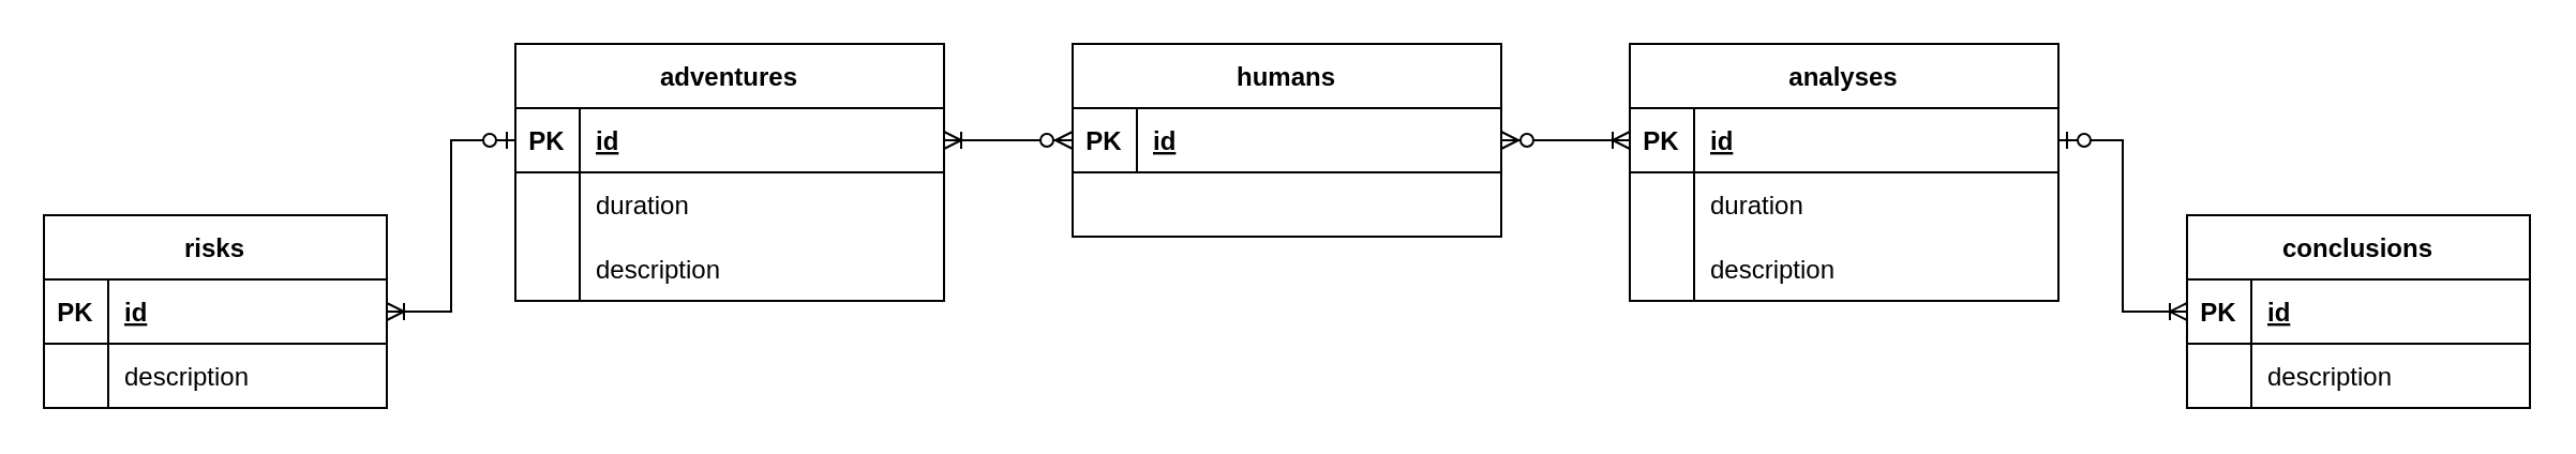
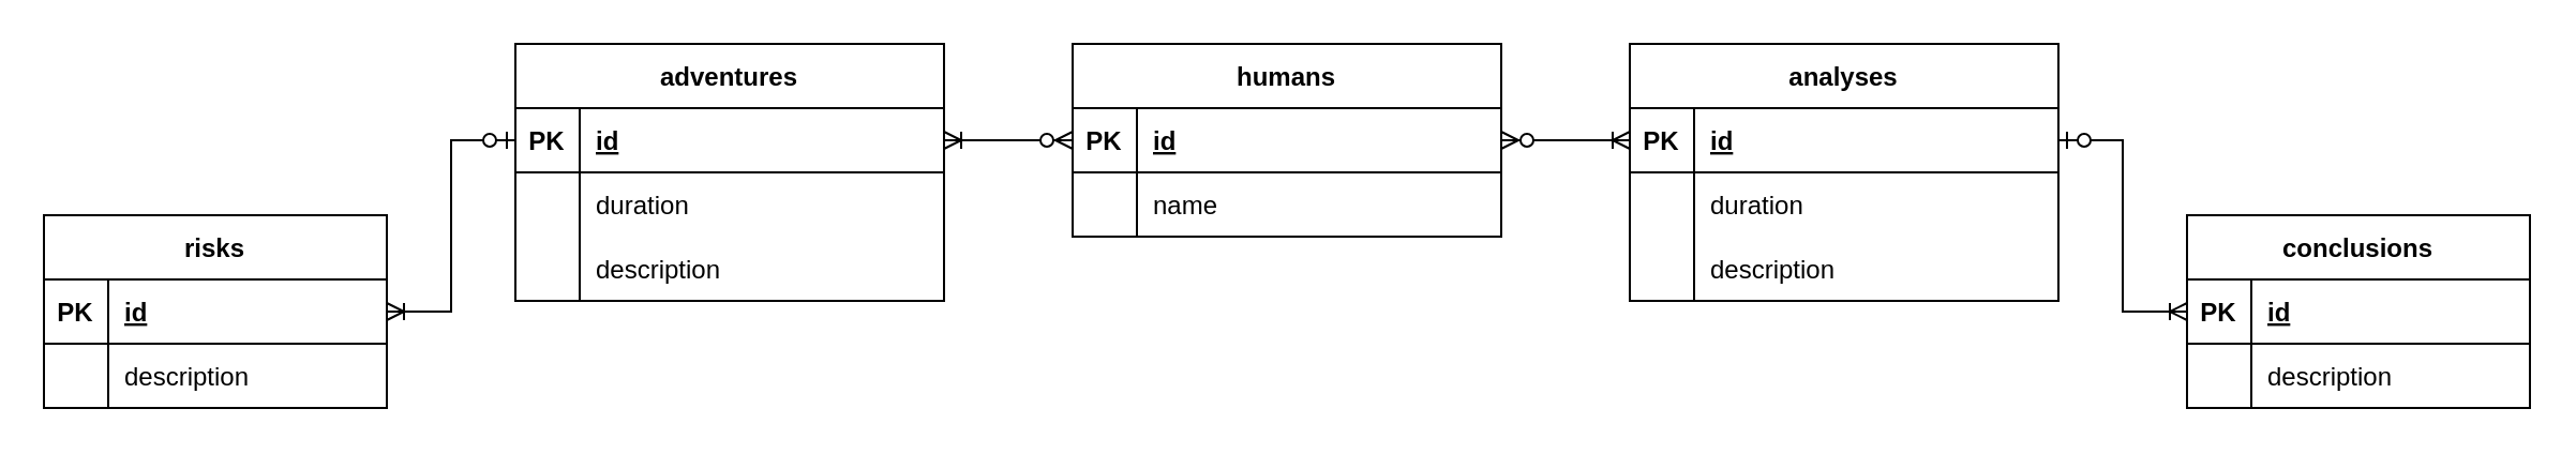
  <mxCell id="0" />
  <mxCell id="1" parent="0" />
  <mxCell id="2" value="adventures" style="shape=table;startSize=30;container=1;collapsible=1;childLayout=tableLayout;fixedRows=1;rowLines=0;fontStyle=1;align=center;resizeLast=1;" vertex="1" parent="1"><mxGeometry x="240" y="20" width="200" height="120" as="geometry" /></mxCell>
  <mxCell id="3" value="" style="shape=partialRectangle;collapsible=0;dropTarget=0;pointerEvents=0;fillColor=none;points=[[0,0.5],[1,0.5]];portConstraint=eastwest;top=0;left=0;right=0;bottom=1;" vertex="1" parent="2"><mxGeometry y="30" width="200" height="30" as="geometry" /></mxCell>
  <mxCell id="4" value="PK" style="shape=partialRectangle;overflow=hidden;connectable=0;fillColor=none;top=0;left=0;bottom=0;right=0;fontStyle=1;" vertex="1" parent="3"><mxGeometry width="30" height="30" as="geometry"><mxRectangle width="30" height="30" as="alternateBounds" /></mxGeometry></mxCell>
  <mxCell id="5" value="id" style="shape=partialRectangle;overflow=hidden;connectable=0;fillColor=none;top=0;left=0;bottom=0;right=0;align=left;spacingLeft=6;fontStyle=5;" vertex="1" parent="3"><mxGeometry x="30" width="170" height="30" as="geometry"><mxRectangle width="170" height="30" as="alternateBounds" /></mxGeometry></mxCell>
  <mxCell id="6" value="" style="shape=partialRectangle;collapsible=0;dropTarget=0;pointerEvents=0;fillColor=none;points=[[0,0.5],[1,0.5]];portConstraint=eastwest;top=0;left=0;right=0;bottom=0;" vertex="1" parent="2"><mxGeometry y="60" width="200" height="30" as="geometry" /></mxCell>
  <mxCell id="7" value="" style="shape=partialRectangle;overflow=hidden;connectable=0;fillColor=none;top=0;left=0;bottom=0;right=0;" vertex="1" parent="6"><mxGeometry width="30" height="30" as="geometry"><mxRectangle width="30" height="30" as="alternateBounds" /></mxGeometry></mxCell>
  <mxCell id="8" value="duration" style="shape=partialRectangle;overflow=hidden;connectable=0;fillColor=none;top=0;left=0;bottom=0;right=0;align=left;spacingLeft=6;" vertex="1" parent="6"><mxGeometry x="30" width="170" height="30" as="geometry"><mxRectangle width="170" height="30" as="alternateBounds" /></mxGeometry></mxCell>
  <mxCell id="9" value="" style="shape=tableRow;horizontal=0;startSize=0;swimlaneHead=0;swimlaneBody=0;fillColor=none;collapsible=0;dropTarget=0;points=[[0,0.5],[1,0.5]];portConstraint=eastwest;top=0;left=0;right=0;bottom=0;" vertex="1" parent="2"><mxGeometry y="90" width="200" height="30" as="geometry" /></mxCell>
  <mxCell id="10" value="" style="shape=partialRectangle;connectable=0;fillColor=none;top=0;left=0;bottom=0;right=0;fontStyle=0;overflow=hidden;" vertex="1" parent="9"><mxGeometry width="30" height="30" as="geometry"><mxRectangle width="30" height="30" as="alternateBounds" /></mxGeometry></mxCell>
  <mxCell id="11" value="description" style="shape=partialRectangle;connectable=0;fillColor=none;top=0;left=0;bottom=0;right=0;align=left;spacingLeft=6;fontStyle=0;overflow=hidden;" vertex="1" parent="9"><mxGeometry x="30" width="170" height="30" as="geometry"><mxRectangle width="170" height="30" as="alternateBounds" /></mxGeometry></mxCell>
  <mxCell id="12" value="risks" style="shape=table;startSize=30;container=1;collapsible=1;childLayout=tableLayout;fixedRows=1;rowLines=0;fontStyle=1;align=center;resizeLast=1;" vertex="1" parent="1"><mxGeometry y="100" width="160" height="90" as="geometry" x="20" /></mxCell>
  <mxCell id="13" value="" style="shape=partialRectangle;collapsible=0;dropTarget=0;pointerEvents=0;fillColor=none;points=[[0,0.5],[1,0.5]];portConstraint=eastwest;top=0;left=0;right=0;bottom=1;" vertex="1" parent="12"><mxGeometry y="30" width="160" height="30" as="geometry" /></mxCell>
  <mxCell id="14" value="PK" style="shape=partialRectangle;overflow=hidden;connectable=0;fillColor=none;top=0;left=0;bottom=0;right=0;fontStyle=1;" vertex="1" parent="13"><mxGeometry width="30" height="30" as="geometry"><mxRectangle width="30" height="30" as="alternateBounds" /></mxGeometry></mxCell>
  <mxCell id="15" value="id" style="shape=partialRectangle;overflow=hidden;connectable=0;fillColor=none;top=0;left=0;bottom=0;right=0;align=left;spacingLeft=6;fontStyle=5;" vertex="1" parent="13"><mxGeometry x="30" width="130" height="30" as="geometry"><mxRectangle width="130" height="30" as="alternateBounds" /></mxGeometry></mxCell>
  <mxCell id="16" value="" style="shape=tableRow;horizontal=0;startSize=0;swimlaneHead=0;swimlaneBody=0;fillColor=none;collapsible=0;dropTarget=0;points=[[0,0.5],[1,0.5]];portConstraint=eastwest;top=0;left=0;right=0;bottom=0;" vertex="1" parent="12"><mxGeometry y="60" width="160" height="30" as="geometry" /></mxCell>
  <mxCell id="17" value="" style="shape=partialRectangle;connectable=0;fillColor=none;top=0;left=0;bottom=0;right=0;fontStyle=0;overflow=hidden;" vertex="1" parent="16"><mxGeometry width="30" height="30" as="geometry"><mxRectangle width="30" height="30" as="alternateBounds" /></mxGeometry></mxCell>
  <mxCell id="18" value="description" style="shape=partialRectangle;connectable=0;fillColor=none;top=0;left=0;bottom=0;right=0;align=left;spacingLeft=6;fontStyle=0;overflow=hidden;" vertex="1" parent="16"><mxGeometry x="30" width="130" height="30" as="geometry"><mxRectangle width="130" height="30" as="alternateBounds" /></mxGeometry></mxCell>
  <mxCell id="19" value="humans" style="shape=table;startSize=30;container=1;collapsible=1;childLayout=tableLayout;fixedRows=1;rowLines=0;fontStyle=1;align=center;resizeLast=1;" vertex="1" parent="1"><mxGeometry x="500" y="20" width="200" height="90" as="geometry" /></mxCell>
  <mxCell id="20" value="" style="shape=partialRectangle;collapsible=0;dropTarget=0;pointerEvents=0;fillColor=none;points=[[0,0.5],[1,0.5]];portConstraint=eastwest;top=0;left=0;right=0;bottom=1;" vertex="1" parent="19"><mxGeometry y="30" width="200" height="30" as="geometry" /></mxCell>
  <mxCell id="21" value="PK" style="shape=partialRectangle;overflow=hidden;connectable=0;fillColor=none;top=0;left=0;bottom=0;right=0;fontStyle=1;" vertex="1" parent="20"><mxGeometry width="30" height="30" as="geometry"><mxRectangle width="30" height="30" as="alternateBounds" /></mxGeometry></mxCell>
  <mxCell id="22" value="id" style="shape=partialRectangle;overflow=hidden;connectable=0;fillColor=none;top=0;left=0;bottom=0;right=0;align=left;spacingLeft=6;fontStyle=5;" vertex="1" parent="20"><mxGeometry x="30" width="170" height="30" as="geometry"><mxRectangle width="170" height="30" as="alternateBounds" /></mxGeometry></mxCell>
  <mxCell id="23" value="" style="shape=partialRectangle;collapsible=0;dropTarget=0;pointerEvents=0;fillColor=none;points=[[0,0.5],[1,0.5]];portConstraint=eastwest;top=0;left=0;right=0;bottom=0;" vertex="1" parent="19"><mxGeometry y="60" width="200" height="30" as="geometry" /></mxCell>
  <mxCell id="24" value="" style="shape=partialRectangle;overflow=hidden;connectable=0;fillColor=none;top=0;left=0;bottom=0;right=0;" vertex="1" parent="23"><mxGeometry width="30" height="30" as="geometry"><mxRectangle width="30" height="30" as="alternateBounds" /></mxGeometry></mxCell>
+ <mxCell id="25" value="name" style="shape=partialRectangle;overflow=hidden;connectable=0;fillColor=none;top=0;left=0;bottom=0;right=0;align=left;spacingLeft=6;" vertex="1" parent="23"><mxGeometry x="30" width="170" height="30" as="geometry"><mxRectangle width="170" height="30" as="alternateBounds" /></mxGeometry></mxCell>
  <mxCell id="26" value="analyses" style="shape=table;startSize=30;container=1;collapsible=1;childLayout=tableLayout;fixedRows=1;rowLines=0;fontStyle=1;align=center;resizeLast=1;" vertex="1" parent="1"><mxGeometry x="760" y="20" width="200" height="120" as="geometry" /></mxCell>
  <mxCell id="27" value="" style="shape=partialRectangle;collapsible=0;dropTarget=0;pointerEvents=0;fillColor=none;points=[[0,0.5],[1,0.5]];portConstraint=eastwest;top=0;left=0;right=0;bottom=1;" vertex="1" parent="26"><mxGeometry y="30" width="200" height="30" as="geometry" /></mxCell>
  <mxCell id="28" value="PK" style="shape=partialRectangle;overflow=hidden;connectable=0;fillColor=none;top=0;left=0;bottom=0;right=0;fontStyle=1;" vertex="1" parent="27"><mxGeometry width="30" height="30" as="geometry"><mxRectangle width="30" height="30" as="alternateBounds" /></mxGeometry></mxCell>
  <mxCell id="29" value="id" style="shape=partialRectangle;overflow=hidden;connectable=0;fillColor=none;top=0;left=0;bottom=0;right=0;align=left;spacingLeft=6;fontStyle=5;" vertex="1" parent="27"><mxGeometry x="30" width="170" height="30" as="geometry"><mxRectangle width="170" height="30" as="alternateBounds" /></mxGeometry></mxCell>
  <mxCell id="30" value="" style="shape=partialRectangle;collapsible=0;dropTarget=0;pointerEvents=0;fillColor=none;points=[[0,0.5],[1,0.5]];portConstraint=eastwest;top=0;left=0;right=0;bottom=0;" vertex="1" parent="26"><mxGeometry y="60" width="200" height="30" as="geometry" /></mxCell>
  <mxCell id="31" value="" style="shape=partialRectangle;overflow=hidden;connectable=0;fillColor=none;top=0;left=0;bottom=0;right=0;" vertex="1" parent="30"><mxGeometry width="30" height="30" as="geometry"><mxRectangle width="30" height="30" as="alternateBounds" /></mxGeometry></mxCell>
  <mxCell id="32" value="duration" style="shape=partialRectangle;overflow=hidden;connectable=0;fillColor=none;top=0;left=0;bottom=0;right=0;align=left;spacingLeft=6;" vertex="1" parent="30"><mxGeometry x="30" width="170" height="30" as="geometry"><mxRectangle width="170" height="30" as="alternateBounds" /></mxGeometry></mxCell>
  <mxCell id="33" value="" style="shape=tableRow;horizontal=0;startSize=0;swimlaneHead=0;swimlaneBody=0;fillColor=none;collapsible=0;dropTarget=0;points=[[0,0.5],[1,0.5]];portConstraint=eastwest;top=0;left=0;right=0;bottom=0;" vertex="1" parent="26"><mxGeometry y="90" width="200" height="30" as="geometry" /></mxCell>
  <mxCell id="34" value="" style="shape=partialRectangle;connectable=0;fillColor=none;top=0;left=0;bottom=0;right=0;fontStyle=0;overflow=hidden;" vertex="1" parent="33"><mxGeometry width="30" height="30" as="geometry"><mxRectangle width="30" height="30" as="alternateBounds" /></mxGeometry></mxCell>
  <mxCell id="35" value="description" style="shape=partialRectangle;connectable=0;fillColor=none;top=0;left=0;bottom=0;right=0;align=left;spacingLeft=6;fontStyle=0;overflow=hidden;" vertex="1" parent="33"><mxGeometry x="30" width="170" height="30" as="geometry"><mxRectangle width="170" height="30" as="alternateBounds" /></mxGeometry></mxCell>
  <mxCell id="36" value="conclusions" style="shape=table;startSize=30;container=1;collapsible=1;childLayout=tableLayout;fixedRows=1;rowLines=0;fontStyle=1;align=center;resizeLast=1;" vertex="1" parent="1"><mxGeometry x="1020" y="100" width="160" height="90" as="geometry" /></mxCell>
  <mxCell id="37" value="" style="shape=partialRectangle;collapsible=0;dropTarget=0;pointerEvents=0;fillColor=none;points=[[0,0.5],[1,0.5]];portConstraint=eastwest;top=0;left=0;right=0;bottom=1;" vertex="1" parent="36"><mxGeometry y="30" width="160" height="30" as="geometry" /></mxCell>
  <mxCell id="38" value="PK" style="shape=partialRectangle;overflow=hidden;connectable=0;fillColor=none;top=0;left=0;bottom=0;right=0;fontStyle=1;" vertex="1" parent="37"><mxGeometry width="30" height="30" as="geometry"><mxRectangle width="30" height="30" as="alternateBounds" /></mxGeometry></mxCell>
  <mxCell id="39" value="id" style="shape=partialRectangle;overflow=hidden;connectable=0;fillColor=none;top=0;left=0;bottom=0;right=0;align=left;spacingLeft=6;fontStyle=5;" vertex="1" parent="37"><mxGeometry x="30" width="130" height="30" as="geometry"><mxRectangle width="130" height="30" as="alternateBounds" /></mxGeometry></mxCell>
  <mxCell id="40" value="" style="shape=tableRow;horizontal=0;startSize=0;swimlaneHead=0;swimlaneBody=0;fillColor=none;collapsible=0;dropTarget=0;points=[[0,0.5],[1,0.5]];portConstraint=eastwest;top=0;left=0;right=0;bottom=0;" vertex="1" parent="36"><mxGeometry y="60" width="160" height="30" as="geometry" /></mxCell>
  <mxCell id="41" value="" style="shape=partialRectangle;connectable=0;fillColor=none;top=0;left=0;bottom=0;right=0;fontStyle=0;overflow=hidden;" vertex="1" parent="40"><mxGeometry width="30" height="30" as="geometry"><mxRectangle width="30" height="30" as="alternateBounds" /></mxGeometry></mxCell>
  <mxCell id="42" value="description" style="shape=partialRectangle;connectable=0;fillColor=none;top=0;left=0;bottom=0;right=0;align=left;spacingLeft=6;fontStyle=0;overflow=hidden;" vertex="1" parent="40"><mxGeometry x="30" width="130" height="30" as="geometry"><mxRectangle width="130" height="30" as="alternateBounds" /></mxGeometry></mxCell>
  <mxCell id="43" value="" style="edgeStyle=entityRelationEdgeStyle;fontSize=12;html=1;endArrow=ERoneToMany;startArrow=ERzeroToOne;rounded=0;entryX=0;entryY=0.5;entryDx=0;entryDy=0;exitX=1;exitY=0.5;exitDx=0;exitDy=0;" edge="1" parent="1" source="27" target="37"><mxGeometry width="100" height="100" relative="1" as="geometry"><mxPoint x="1270" y="285" as="sourcePoint" /><mxPoint x="1370" y="185" as="targetPoint" /></mxGeometry></mxCell>
  <mxCell id="44" value="" style="edgeStyle=entityRelationEdgeStyle;fontSize=12;html=1;endArrow=ERoneToMany;startArrow=ERzeroToOne;rounded=0;entryX=1;entryY=0.5;entryDx=0;entryDy=0;exitX=0;exitY=0.5;exitDx=0;exitDy=0;" edge="1" parent="1" source="3" target="13"><mxGeometry width="100" height="100" relative="1" as="geometry"><mxPoint x="130" y="315" as="sourcePoint" /><mxPoint x="230" y="215" as="targetPoint" /></mxGeometry></mxCell>
  <mxCell id="45" value="" style="edgeStyle=entityRelationEdgeStyle;fontSize=12;html=1;endArrow=ERoneToMany;startArrow=ERzeroToMany;rounded=0;entryX=1;entryY=0.5;entryDx=0;entryDy=0;exitX=0;exitY=0.5;exitDx=0;exitDy=0;" edge="1" parent="1" source="20" target="3"><mxGeometry width="100" height="100" relative="1" as="geometry"><mxPoint x="420" y="265" as="sourcePoint" /><mxPoint x="520" y="165" as="targetPoint" /></mxGeometry></mxCell>
  <mxCell id="46" value="" style="edgeStyle=entityRelationEdgeStyle;fontSize=12;html=1;endArrow=ERoneToMany;startArrow=ERzeroToMany;rounded=0;entryX=0;entryY=0.5;entryDx=0;entryDy=0;exitX=1;exitY=0.5;exitDx=0;exitDy=0;" edge="1" parent="1" source="20" target="27"><mxGeometry width="100" height="100" relative="1" as="geometry"><mxPoint x="730" y="205" as="sourcePoint" /><mxPoint x="830" y="105" as="targetPoint" /></mxGeometry></mxCell>
